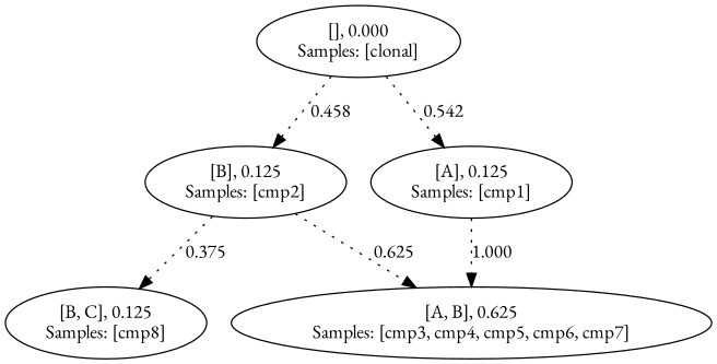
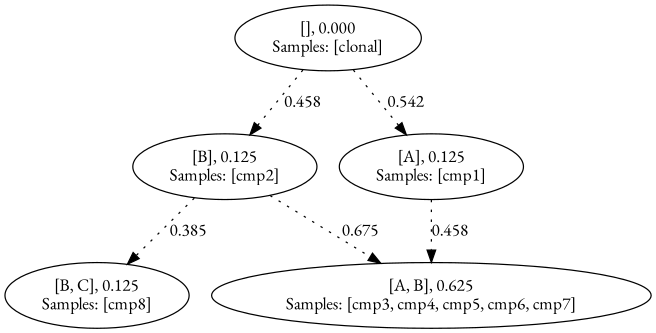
  digraph {
    fontname="EB Garamond"
    node [fontname="EB Garamond"]
    edge [fontname="EB Garamond" style=dotted]
    n1 [label="[], 0.000\nSamples: [clonal]\n"]
    n2 [label="[B], 0.125\nSamples: [cmp2]\n"]
    n3 [label="[A], 0.125\nSamples: [cmp1]\n"]
    n4 [label="[B, C], 0.125\nSamples: [cmp8]\n"]
    n5 [label="[A, B], 0.625\nSamples: [cmp3, cmp4, cmp5, cmp6, cmp7]\n"]
    n1 -> n2 [label=0.458]
    n1 -> n3 [label=0.542]
-   n2 -> n4 [label=0.375]
-   n2 -> n5 [label=0.625]
-   n3 -> n5 [label=1.000]
+   n2 -> n4 [label=0.385]
+   n2 -> n5 [label=0.675]
+   n3 -> n5 [label=0.458]
  }
